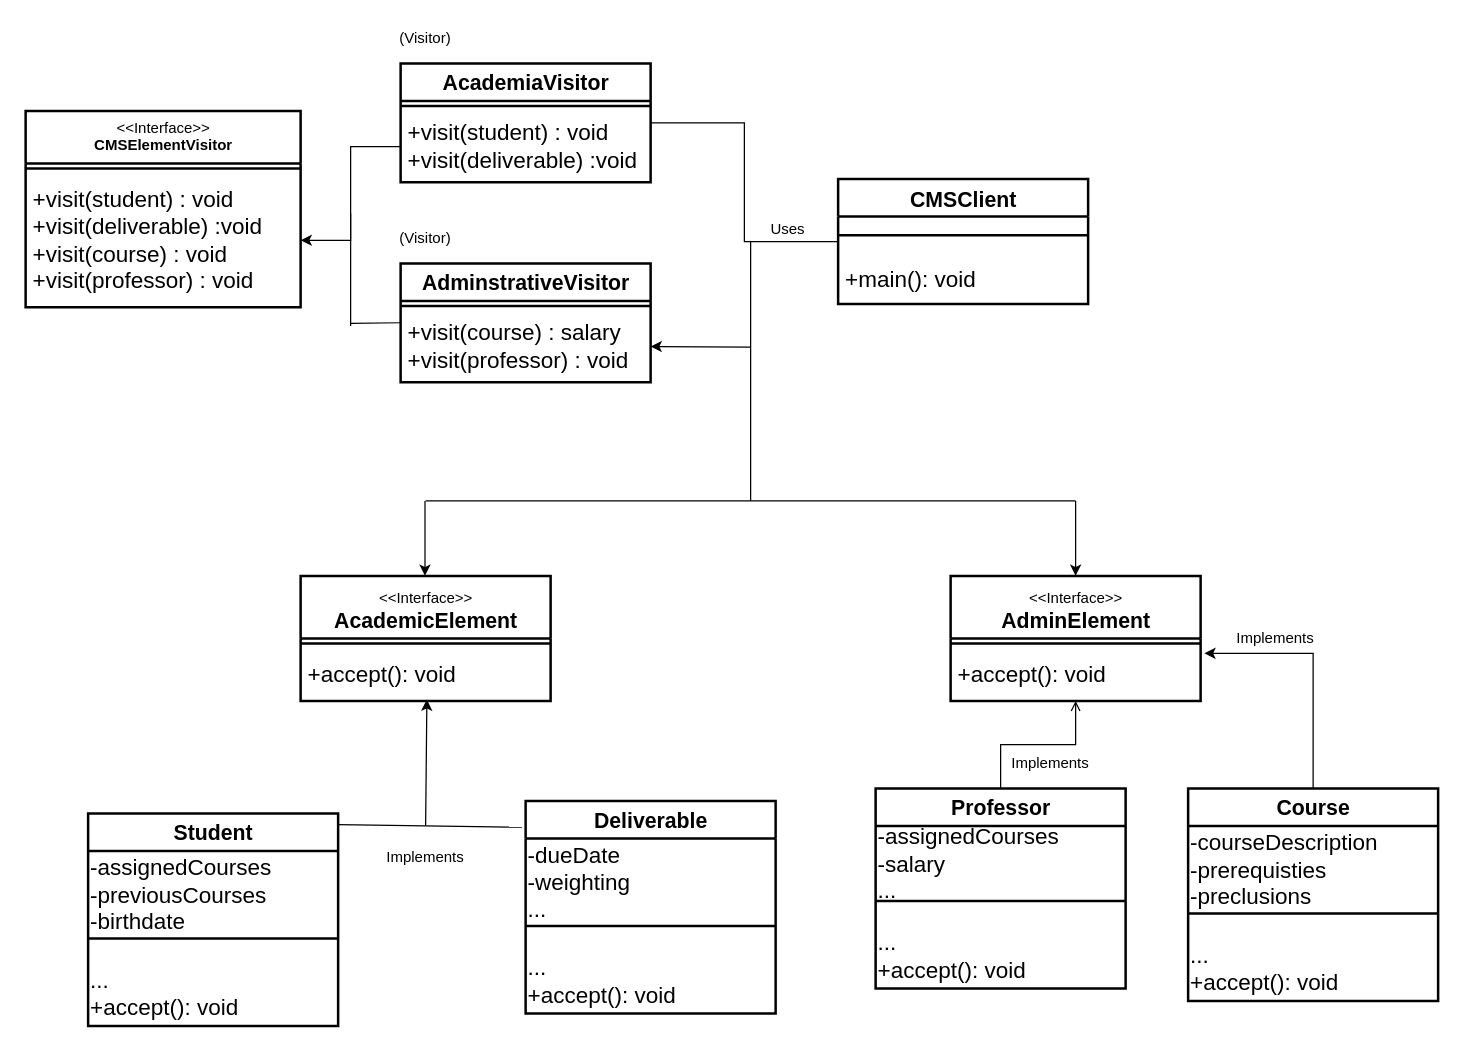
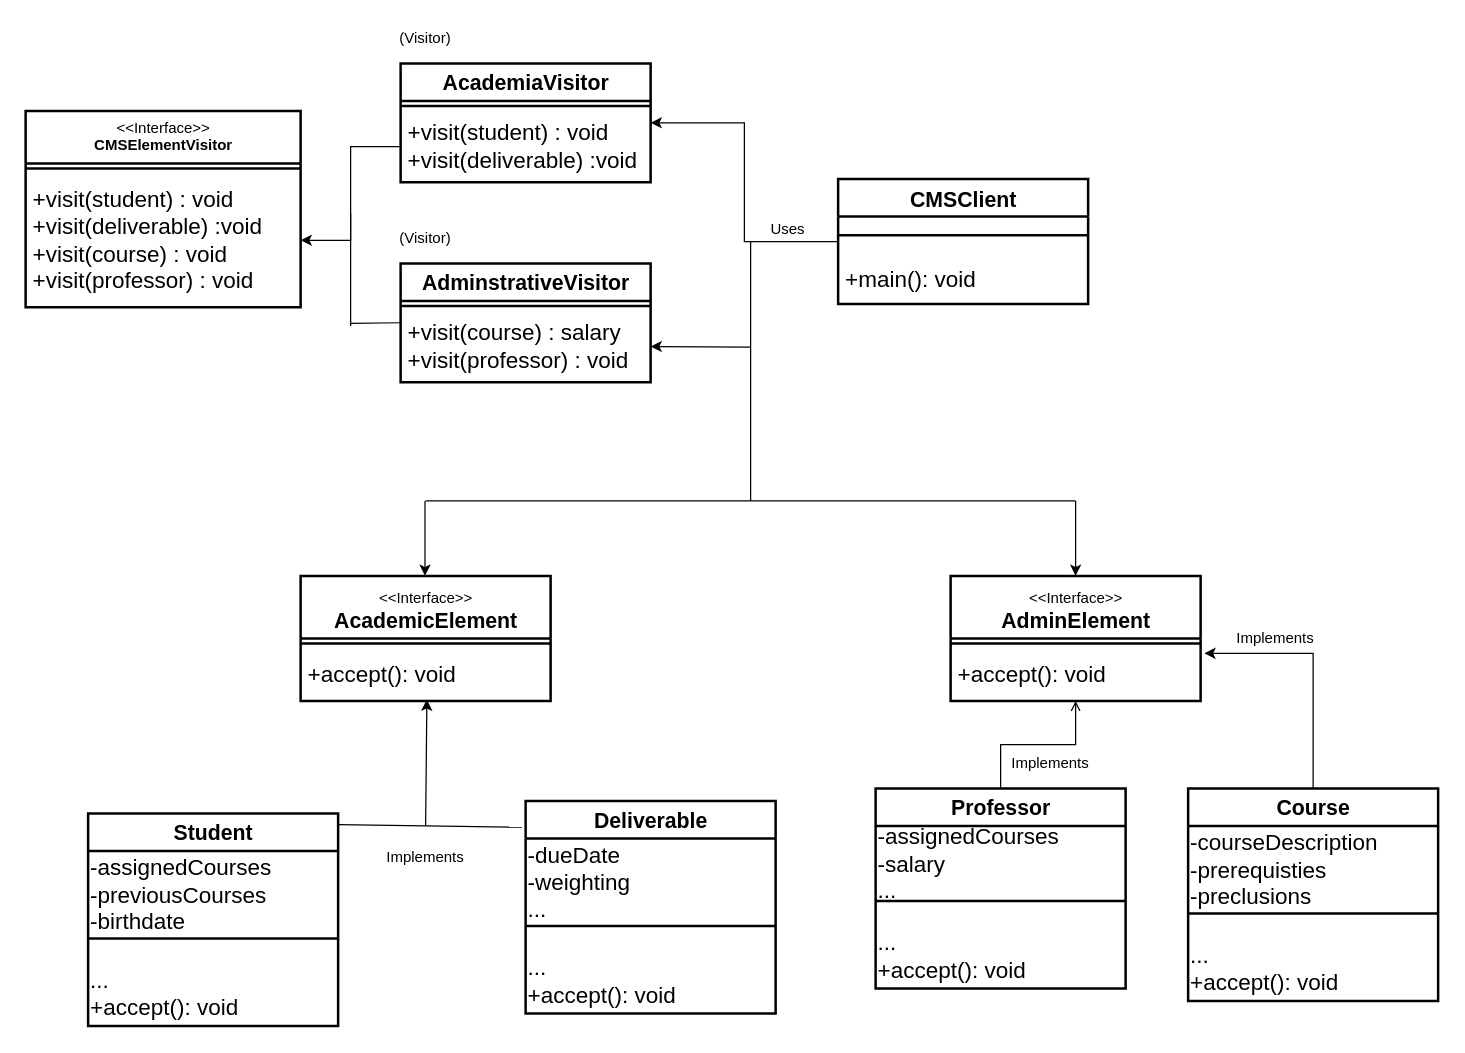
  <mxCell id="0" />
  <mxCell id="1" parent="0" />
  <mxCell id="2" value="&lt;font style=&quot;font-size: 17px&quot;&gt;&lt;b&gt;AdminstrativeVisitor&lt;/b&gt;&lt;br&gt;&lt;/font&gt;" style="swimlane;fontStyle=0;align=center;verticalAlign=top;childLayout=stackLayout;horizontal=1;startSize=30;horizontalStack=0;resizeParent=1;resizeParentMax=0;resizeLast=0;collapsible=0;marginBottom=0;html=1;strokeWidth=2;" vertex="1" parent="1"><mxGeometry x="320" y="210" width="200" height="95" as="geometry" /></mxCell>
  <mxCell id="3" value="" style="line;strokeWidth=2;fillColor=none;align=left;verticalAlign=middle;spacingTop=-1;spacingLeft=3;spacingRight=3;rotatable=0;labelPosition=right;points=[];portConstraint=eastwest;" vertex="1" parent="2"><mxGeometry y="30" width="200" height="8" as="geometry" /></mxCell>
  <mxCell id="4" value="&lt;font style=&quot;font-size: 18px&quot;&gt;+visit(course) : salary&lt;br&gt;+visit(professor) : void&lt;br&gt;&lt;/font&gt;" style="text;html=1;strokeColor=none;fillColor=none;align=left;verticalAlign=middle;spacingLeft=4;spacingRight=4;overflow=hidden;rotatable=0;points=[[0,0.5],[1,0.5]];portConstraint=eastwest;strokeWidth=2;" vertex="1" parent="2"><mxGeometry y="38" width="200" height="57" as="geometry" /></mxCell>
  <mxCell id="5" value="(Visitor)" style="text;html=1;strokeColor=none;fillColor=none;align=center;verticalAlign=middle;whiteSpace=wrap;rounded=0;" vertex="1" parent="1"><mxGeometry x="320" y="180" width="40" height="20" as="geometry" /></mxCell>
  <mxCell id="6" value="&lt;font style=&quot;font-size: 17px&quot;&gt;&lt;b&gt;AcademiaVisitor&lt;/b&gt;&lt;br&gt;&lt;/font&gt;" style="swimlane;fontStyle=0;align=center;verticalAlign=top;childLayout=stackLayout;horizontal=1;startSize=30;horizontalStack=0;resizeParent=1;resizeParentMax=0;resizeLast=0;collapsible=0;marginBottom=0;html=1;strokeWidth=2;" vertex="1" parent="1"><mxGeometry x="320" y="50" width="200" height="95" as="geometry" /></mxCell>
  <mxCell id="7" value="" style="line;strokeWidth=2;fillColor=none;align=left;verticalAlign=middle;spacingTop=-1;spacingLeft=3;spacingRight=3;rotatable=0;labelPosition=right;points=[];portConstraint=eastwest;" vertex="1" parent="6"><mxGeometry y="30" width="200" height="8" as="geometry" /></mxCell>
  <mxCell id="8" value="&lt;font style=&quot;font-size: 18px&quot;&gt;&lt;span style=&quot;font-family: &amp;#34;helvetica&amp;#34;&quot;&gt;+visit(student) : void&lt;br&gt;&lt;/span&gt;&lt;span style=&quot;font-family: &amp;#34;helvetica&amp;#34;&quot;&gt;+visit(deliverable) :void&lt;/span&gt;&lt;br&gt;&lt;/font&gt;" style="text;html=1;strokeColor=none;fillColor=none;align=left;verticalAlign=middle;spacingLeft=4;spacingRight=4;overflow=hidden;rotatable=0;points=[[0,0.5],[1,0.5]];portConstraint=eastwest;strokeWidth=2;" vertex="1" parent="6"><mxGeometry y="38" width="200" height="57" as="geometry" /></mxCell>
  <mxCell id="9" value="(Visitor)" style="text;html=1;strokeColor=none;fillColor=none;align=center;verticalAlign=middle;whiteSpace=wrap;rounded=0;" vertex="1" parent="1"><mxGeometry x="320" y="20" width="40" height="20" as="geometry" /></mxCell>
  <mxCell id="10" value="&amp;lt;&amp;lt;Interface&amp;gt;&amp;gt;&lt;br&gt;&lt;b&gt;CMSElementVisitor&lt;/b&gt;" style="swimlane;fontStyle=0;align=center;verticalAlign=top;childLayout=stackLayout;horizontal=1;startSize=42;horizontalStack=0;resizeParent=1;resizeParentMax=0;resizeLast=0;collapsible=0;marginBottom=0;html=1;strokeWidth=2;" vertex="1" parent="1"><mxGeometry x="20" y="88" width="220" height="157" as="geometry" /></mxCell>
  <mxCell id="11" value="" style="line;strokeWidth=2;fillColor=none;align=left;verticalAlign=middle;spacingTop=-1;spacingLeft=3;spacingRight=3;rotatable=0;labelPosition=right;points=[];portConstraint=eastwest;" vertex="1" parent="10"><mxGeometry y="42" width="220" height="8" as="geometry" /></mxCell>
  <mxCell id="12" value="&lt;span style=&quot;font-size: 18px ; font-family: &amp;#34;helvetica&amp;#34;&quot;&gt;+visit(student) : void&lt;br&gt;&lt;/span&gt;&lt;span style=&quot;font-size: 18px ; font-family: &amp;#34;helvetica&amp;#34;&quot;&gt;+visit(deliverable) :void&lt;br&gt;&lt;/span&gt;&lt;span style=&quot;font-size: 18px&quot;&gt;+visit(course) : void&lt;br&gt;&lt;/span&gt;&lt;span style=&quot;font-size: 18px&quot;&gt;+visit(professor) : void&lt;/span&gt;&lt;span style=&quot;font-size: 18px ; font-family: &amp;#34;helvetica&amp;#34;&quot;&gt;&lt;br&gt;&lt;/span&gt;" style="text;html=1;strokeColor=none;fillColor=none;align=left;verticalAlign=middle;spacingLeft=4;spacingRight=4;overflow=hidden;rotatable=0;points=[[0,0.5],[1,0.5]];portConstraint=eastwest;strokeWidth=2;" vertex="1" parent="10"><mxGeometry y="50" width="220" height="107" as="geometry" /></mxCell>
  <mxCell id="13" style="edgeStyle=orthogonalEdgeStyle;rounded=0;orthogonalLoop=1;jettySize=auto;html=1;entryX=1;entryY=0.5;entryDx=0;entryDy=0;" edge="1" parent="1" source="8" target="12"><mxGeometry relative="1" as="geometry"><Array as="points"><mxPoint x="280" y="117" /><mxPoint x="280" y="192" /></Array></mxGeometry></mxCell>
  <mxCell id="14" value="" style="endArrow=none;html=1;entryX=0;entryY=0.5;entryDx=0;entryDy=0;" edge="1" parent="1" target="2"><mxGeometry width="50" height="50" relative="1" as="geometry"><mxPoint x="280" y="258" as="sourcePoint" /><mxPoint x="270" y="290" as="targetPoint" /></mxGeometry></mxCell>
  <mxCell id="15" value="" style="endArrow=none;html=1;" edge="1" parent="1"><mxGeometry width="50" height="50" relative="1" as="geometry"><mxPoint x="280" y="170" as="sourcePoint" /><mxPoint x="280" y="260" as="targetPoint" /></mxGeometry></mxCell>
- <mxCell id="16" style="edgeStyle=orthogonalEdgeStyle;rounded=0;orthogonalLoop=1;jettySize=auto;html=1;entryX=1;entryY=0.5;entryDx=0;entryDy=0;endArrow=none;" edge="1" parent="1" source="17" target="6"><mxGeometry relative="1" as="geometry" /></mxCell>
+ <mxCell id="16" style="edgeStyle=orthogonalEdgeStyle;rounded=0;orthogonalLoop=1;jettySize=auto;html=1;entryX=1;entryY=0.5;entryDx=0;entryDy=0;" edge="1" parent="1" source="17" target="6"><mxGeometry relative="1" as="geometry" /></mxCell>
  <mxCell id="17" value="&lt;font style=&quot;font-size: 17px&quot;&gt;&lt;b&gt;CMSClient&lt;/b&gt;&lt;br&gt;&lt;/font&gt;" style="swimlane;fontStyle=0;align=center;verticalAlign=top;childLayout=stackLayout;horizontal=1;startSize=30;horizontalStack=0;resizeParent=1;resizeParentMax=0;resizeLast=0;collapsible=0;marginBottom=0;html=1;strokeWidth=2;" vertex="1" parent="1"><mxGeometry x="670" y="142.5" width="200" height="100" as="geometry" /></mxCell>
  <mxCell id="18" value="" style="line;strokeWidth=2;fillColor=none;align=left;verticalAlign=middle;spacingTop=-1;spacingLeft=3;spacingRight=3;rotatable=0;labelPosition=right;points=[];portConstraint=eastwest;" vertex="1" parent="17"><mxGeometry y="30" width="200" height="30" as="geometry" /></mxCell>
  <mxCell id="19" value="&lt;font style=&quot;font-size: 18px&quot;&gt;+main(): void&lt;br&gt;&lt;/font&gt;" style="text;html=1;strokeColor=none;fillColor=none;align=left;verticalAlign=middle;spacingLeft=4;spacingRight=4;overflow=hidden;rotatable=0;points=[[0,0.5],[1,0.5]];portConstraint=eastwest;strokeWidth=2;" vertex="1" parent="17"><mxGeometry y="60" width="200" height="40" as="geometry" /></mxCell>
  <mxCell id="20" value="" style="endArrow=none;html=1;" edge="1" parent="1"><mxGeometry width="50" height="50" relative="1" as="geometry"><mxPoint x="600" y="400" as="sourcePoint" /><mxPoint x="600" y="192.5" as="targetPoint" /></mxGeometry></mxCell>
  <mxCell id="21" value="" style="endArrow=classic;html=1;entryX=1;entryY=0.5;entryDx=0;entryDy=0;" edge="1" parent="1" target="4"><mxGeometry width="50" height="50" relative="1" as="geometry"><mxPoint x="600" y="277" as="sourcePoint" /><mxPoint x="630" y="310" as="targetPoint" /></mxGeometry></mxCell>
  <mxCell id="22" value="" style="endArrow=none;html=1;" edge="1" parent="1"><mxGeometry width="50" height="50" relative="1" as="geometry"><mxPoint x="340" y="400" as="sourcePoint" /><mxPoint x="600" y="400" as="targetPoint" /></mxGeometry></mxCell>
  <mxCell id="23" value="" style="endArrow=classic;html=1;" edge="1" parent="1"><mxGeometry width="50" height="50" relative="1" as="geometry"><mxPoint x="339.5" y="400" as="sourcePoint" /><mxPoint x="339.5" y="460" as="targetPoint" /></mxGeometry></mxCell>
  <mxCell id="24" value="&lt;font style=&quot;font-size: 17px&quot;&gt;&lt;span style=&quot;font-size: 12px&quot;&gt;&amp;lt;&amp;lt;Interface&amp;gt;&amp;gt;&lt;/span&gt;&lt;b&gt;&lt;br&gt;AcademicElement&lt;/b&gt;&lt;br&gt;&lt;/font&gt;" style="swimlane;fontStyle=0;align=center;verticalAlign=top;childLayout=stackLayout;horizontal=1;startSize=50;horizontalStack=0;resizeParent=1;resizeParentMax=0;resizeLast=0;collapsible=0;marginBottom=0;html=1;strokeWidth=2;" vertex="1" parent="1"><mxGeometry x="240" y="460" width="200" height="100" as="geometry" /></mxCell>
  <mxCell id="25" value="" style="line;strokeWidth=2;fillColor=none;align=left;verticalAlign=middle;spacingTop=-1;spacingLeft=3;spacingRight=3;rotatable=0;labelPosition=right;points=[];portConstraint=eastwest;" vertex="1" parent="24"><mxGeometry y="50" width="200" height="8" as="geometry" /></mxCell>
  <mxCell id="26" value="&lt;font style=&quot;font-size: 18px&quot;&gt;+accept(): void&lt;br&gt;&lt;/font&gt;" style="text;html=1;strokeColor=none;fillColor=none;align=left;verticalAlign=middle;spacingLeft=4;spacingRight=4;overflow=hidden;rotatable=0;points=[[0,0.5],[1,0.5]];portConstraint=eastwest;strokeWidth=2;" vertex="1" parent="24"><mxGeometry y="58" width="200" height="42" as="geometry" /></mxCell>
  <mxCell id="27" value="&lt;font style=&quot;font-size: 17px&quot;&gt;&lt;span style=&quot;font-size: 12px&quot;&gt;&amp;lt;&amp;lt;Interface&amp;gt;&amp;gt;&lt;/span&gt;&lt;b&gt;&lt;br&gt;AdminElement&lt;/b&gt;&lt;br&gt;&lt;/font&gt;" style="swimlane;fontStyle=0;align=center;verticalAlign=top;childLayout=stackLayout;horizontal=1;startSize=50;horizontalStack=0;resizeParent=1;resizeParentMax=0;resizeLast=0;collapsible=0;marginBottom=0;html=1;strokeWidth=2;" vertex="1" parent="1"><mxGeometry x="760" y="460" width="200" height="100" as="geometry" /></mxCell>
  <mxCell id="28" value="" style="line;strokeWidth=2;fillColor=none;align=left;verticalAlign=middle;spacingTop=-1;spacingLeft=3;spacingRight=3;rotatable=0;labelPosition=right;points=[];portConstraint=eastwest;" vertex="1" parent="27"><mxGeometry y="50" width="200" height="8" as="geometry" /></mxCell>
  <mxCell id="29" value="&lt;font style=&quot;font-size: 18px&quot;&gt;+accept(): void&lt;br&gt;&lt;/font&gt;" style="text;html=1;strokeColor=none;fillColor=none;align=left;verticalAlign=middle;spacingLeft=4;spacingRight=4;overflow=hidden;rotatable=0;points=[[0,0.5],[1,0.5]];portConstraint=eastwest;strokeWidth=2;" vertex="1" parent="27"><mxGeometry y="58" width="200" height="42" as="geometry" /></mxCell>
  <mxCell id="30" value="&lt;font style=&quot;font-size: 17px&quot;&gt;&lt;b&gt;Student&lt;/b&gt;&lt;br&gt;&lt;/font&gt;" style="swimlane;fontStyle=0;align=center;verticalAlign=top;childLayout=stackLayout;horizontal=1;startSize=30;horizontalStack=0;resizeParent=1;resizeParentMax=0;resizeLast=0;collapsible=0;marginBottom=0;html=1;strokeWidth=2;" vertex="1" parent="1"><mxGeometry x="70" y="650" width="200" height="170" as="geometry" /></mxCell>
  <mxCell id="31" value="&lt;font style=&quot;font-size: 18px&quot;&gt;&lt;br&gt;-assignedCourses&lt;br&gt;-previousCourses&lt;br&gt;-birthdate&lt;/font&gt;" style="text;html=1;strokeColor=none;fillColor=none;align=left;verticalAlign=middle;whiteSpace=wrap;rounded=0;" vertex="1" parent="30"><mxGeometry y="30" width="200" height="50" as="geometry" /></mxCell>
  <mxCell id="32" value="" style="line;strokeWidth=2;fillColor=none;align=left;verticalAlign=middle;spacingTop=-1;spacingLeft=3;spacingRight=3;rotatable=0;labelPosition=right;points=[];portConstraint=eastwest;" vertex="1" parent="30"><mxGeometry y="80" width="200" height="40" as="geometry" /></mxCell>
  <mxCell id="33" value="&lt;span style=&quot;font-size: 18px&quot;&gt;...&lt;br&gt;+accept(): void&amp;nbsp;&lt;br&gt;&lt;/span&gt;" style="text;html=1;strokeColor=none;fillColor=none;align=left;verticalAlign=middle;whiteSpace=wrap;rounded=0;" vertex="1" parent="30"><mxGeometry y="120" width="200" height="50" as="geometry" /></mxCell>
  <mxCell id="34" value="&lt;font style=&quot;font-size: 17px&quot;&gt;&lt;b&gt;Deliverable&lt;/b&gt;&lt;br&gt;&lt;/font&gt;" style="swimlane;fontStyle=0;align=center;verticalAlign=top;childLayout=stackLayout;horizontal=1;startSize=30;horizontalStack=0;resizeParent=1;resizeParentMax=0;resizeLast=0;collapsible=0;marginBottom=0;html=1;strokeWidth=2;" vertex="1" parent="1"><mxGeometry x="420" y="640" width="200" height="170" as="geometry" /></mxCell>
  <mxCell id="35" value="&lt;font style=&quot;font-size: 18px&quot;&gt;&lt;br&gt;-dueDate&lt;br&gt;-weighting&lt;br&gt;...&lt;br&gt;&lt;/font&gt;" style="text;html=1;strokeColor=none;fillColor=none;align=left;verticalAlign=middle;whiteSpace=wrap;rounded=0;" vertex="1" parent="34"><mxGeometry y="30" width="200" height="50" as="geometry" /></mxCell>
  <mxCell id="36" value="" style="line;strokeWidth=2;fillColor=none;align=left;verticalAlign=middle;spacingTop=-1;spacingLeft=3;spacingRight=3;rotatable=0;labelPosition=right;points=[];portConstraint=eastwest;" vertex="1" parent="34"><mxGeometry y="80" width="200" height="40" as="geometry" /></mxCell>
  <mxCell id="37" value="&lt;span style=&quot;font-size: 18px&quot;&gt;...&lt;br&gt;+accept(): void&amp;nbsp;&lt;br&gt;&lt;/span&gt;" style="text;html=1;strokeColor=none;fillColor=none;align=left;verticalAlign=middle;whiteSpace=wrap;rounded=0;" vertex="1" parent="34"><mxGeometry y="120" width="200" height="50" as="geometry" /></mxCell>
  <mxCell id="38" value="" style="endArrow=none;html=1;" edge="1" parent="1"><mxGeometry width="50" height="50" relative="1" as="geometry"><mxPoint x="600" y="400" as="sourcePoint" /><mxPoint x="860" y="400" as="targetPoint" /></mxGeometry></mxCell>
  <mxCell id="39" value="" style="endArrow=classic;html=1;entryX=0.5;entryY=0;entryDx=0;entryDy=0;" edge="1" parent="1" target="27"><mxGeometry width="50" height="50" relative="1" as="geometry"><mxPoint x="860" y="400" as="sourcePoint" /><mxPoint x="690" y="440" as="targetPoint" /></mxGeometry></mxCell>
  <mxCell id="40" value="Uses" style="text;html=1;strokeColor=none;fillColor=none;align=center;verticalAlign=middle;whiteSpace=wrap;rounded=0;" vertex="1" parent="1"><mxGeometry x="610" y="173" width="40" height="20" as="geometry" /></mxCell>
  <mxCell id="41" value="" style="endArrow=classic;html=1;entryX=0.505;entryY=0.976;entryDx=0;entryDy=0;entryPerimeter=0;" edge="1" parent="1" target="26"><mxGeometry width="50" height="50" relative="1" as="geometry"><mxPoint x="340" y="660" as="sourcePoint" /><mxPoint x="360" y="600" as="targetPoint" /></mxGeometry></mxCell>
  <mxCell id="42" value="" style="endArrow=none;html=1;exitX=1;exitY=0.053;exitDx=0;exitDy=0;exitPerimeter=0;" edge="1" parent="1" source="30"><mxGeometry width="50" height="50" relative="1" as="geometry"><mxPoint x="290" y="710" as="sourcePoint" /><mxPoint x="340" y="660" as="targetPoint" /></mxGeometry></mxCell>
  <mxCell id="43" value="" style="endArrow=none;html=1;entryX=-0.015;entryY=0.124;entryDx=0;entryDy=0;entryPerimeter=0;" edge="1" parent="1" target="34"><mxGeometry width="50" height="50" relative="1" as="geometry"><mxPoint x="340" y="660" as="sourcePoint" /><mxPoint x="390" y="690" as="targetPoint" /></mxGeometry></mxCell>
  <mxCell id="44" style="edgeStyle=orthogonalEdgeStyle;rounded=0;orthogonalLoop=1;jettySize=auto;html=1;entryX=0.5;entryY=1;entryDx=0;entryDy=0;endArrow=open;" edge="1" parent="1" source="45" target="27"><mxGeometry relative="1" as="geometry" /></mxCell>
  <mxCell id="45" value="&lt;font style=&quot;font-size: 17px&quot;&gt;&lt;b&gt;Professor&lt;/b&gt;&lt;br&gt;&lt;/font&gt;" style="swimlane;fontStyle=0;align=center;verticalAlign=top;childLayout=stackLayout;horizontal=1;startSize=30;horizontalStack=0;resizeParent=1;resizeParentMax=0;resizeLast=0;collapsible=0;marginBottom=0;html=1;strokeWidth=2;" vertex="1" parent="1"><mxGeometry x="700" y="630" width="200" height="160" as="geometry" /></mxCell>
  <mxCell id="46" value="&lt;font style=&quot;font-size: 18px&quot;&gt;&lt;br&gt;-assignedCourses&lt;br&gt;-salary&lt;br&gt;...&lt;br&gt;&lt;/font&gt;" style="text;html=1;strokeColor=none;fillColor=none;align=left;verticalAlign=middle;whiteSpace=wrap;rounded=0;" vertex="1" parent="45"><mxGeometry y="30" width="200" height="40" as="geometry" /></mxCell>
  <mxCell id="47" value="" style="line;strokeWidth=2;fillColor=none;align=left;verticalAlign=middle;spacingTop=-1;spacingLeft=3;spacingRight=3;rotatable=0;labelPosition=right;points=[];portConstraint=eastwest;" vertex="1" parent="45"><mxGeometry y="70" width="200" height="40" as="geometry" /></mxCell>
  <mxCell id="48" value="&lt;span style=&quot;font-size: 18px&quot;&gt;...&lt;br&gt;+accept(): void&amp;nbsp;&lt;br&gt;&lt;/span&gt;" style="text;html=1;strokeColor=none;fillColor=none;align=left;verticalAlign=middle;whiteSpace=wrap;rounded=0;" vertex="1" parent="45"><mxGeometry y="110" width="200" height="50" as="geometry" /></mxCell>
  <mxCell id="49" style="edgeStyle=orthogonalEdgeStyle;rounded=0;orthogonalLoop=1;jettySize=auto;html=1;entryX=1.015;entryY=0.095;entryDx=0;entryDy=0;entryPerimeter=0;" edge="1" parent="1" source="50" target="29"><mxGeometry relative="1" as="geometry" /></mxCell>
  <mxCell id="50" value="&lt;font style=&quot;font-size: 17px&quot;&gt;&lt;b&gt;Course&lt;/b&gt;&lt;br&gt;&lt;/font&gt;" style="swimlane;fontStyle=0;align=center;verticalAlign=top;childLayout=stackLayout;horizontal=1;startSize=30;horizontalStack=0;resizeParent=1;resizeParentMax=0;resizeLast=0;collapsible=0;marginBottom=0;html=1;strokeWidth=2;" vertex="1" parent="1"><mxGeometry x="950" y="630" width="200" height="170" as="geometry" /></mxCell>
  <mxCell id="51" value="&lt;font style=&quot;font-size: 18px&quot;&gt;&lt;br&gt;-courseDescription&lt;br&gt;-prerequisties&amp;nbsp;&lt;br&gt;-preclusions&lt;br&gt;&lt;/font&gt;" style="text;html=1;strokeColor=none;fillColor=none;align=left;verticalAlign=middle;whiteSpace=wrap;rounded=0;" vertex="1" parent="50"><mxGeometry y="30" width="200" height="50" as="geometry" /></mxCell>
  <mxCell id="52" value="" style="line;strokeWidth=2;fillColor=none;align=left;verticalAlign=middle;spacingTop=-1;spacingLeft=3;spacingRight=3;rotatable=0;labelPosition=right;points=[];portConstraint=eastwest;" vertex="1" parent="50"><mxGeometry y="80" width="200" height="40" as="geometry" /></mxCell>
  <mxCell id="53" value="&lt;span style=&quot;font-size: 18px&quot;&gt;...&lt;br&gt;+accept(): void&amp;nbsp;&lt;br&gt;&lt;/span&gt;" style="text;html=1;strokeColor=none;fillColor=none;align=left;verticalAlign=middle;whiteSpace=wrap;rounded=0;" vertex="1" parent="50"><mxGeometry y="120" width="200" height="50" as="geometry" /></mxCell>
  <mxCell id="54" value="Implements" style="text;html=1;strokeColor=none;fillColor=none;align=center;verticalAlign=middle;whiteSpace=wrap;rounded=0;" vertex="1" parent="1"><mxGeometry x="320" y="675" width="40" height="20" as="geometry" /></mxCell>
  <mxCell id="55" value="Implements" style="text;html=1;strokeColor=none;fillColor=none;align=center;verticalAlign=middle;whiteSpace=wrap;rounded=0;" vertex="1" parent="1"><mxGeometry x="820" y="600" width="40" height="20" as="geometry" /></mxCell>
  <mxCell id="56" value="Implements" style="text;html=1;strokeColor=none;fillColor=none;align=center;verticalAlign=middle;whiteSpace=wrap;rounded=0;" vertex="1" parent="1"><mxGeometry x="1000" y="500" width="40" height="20" as="geometry" /></mxCell>
